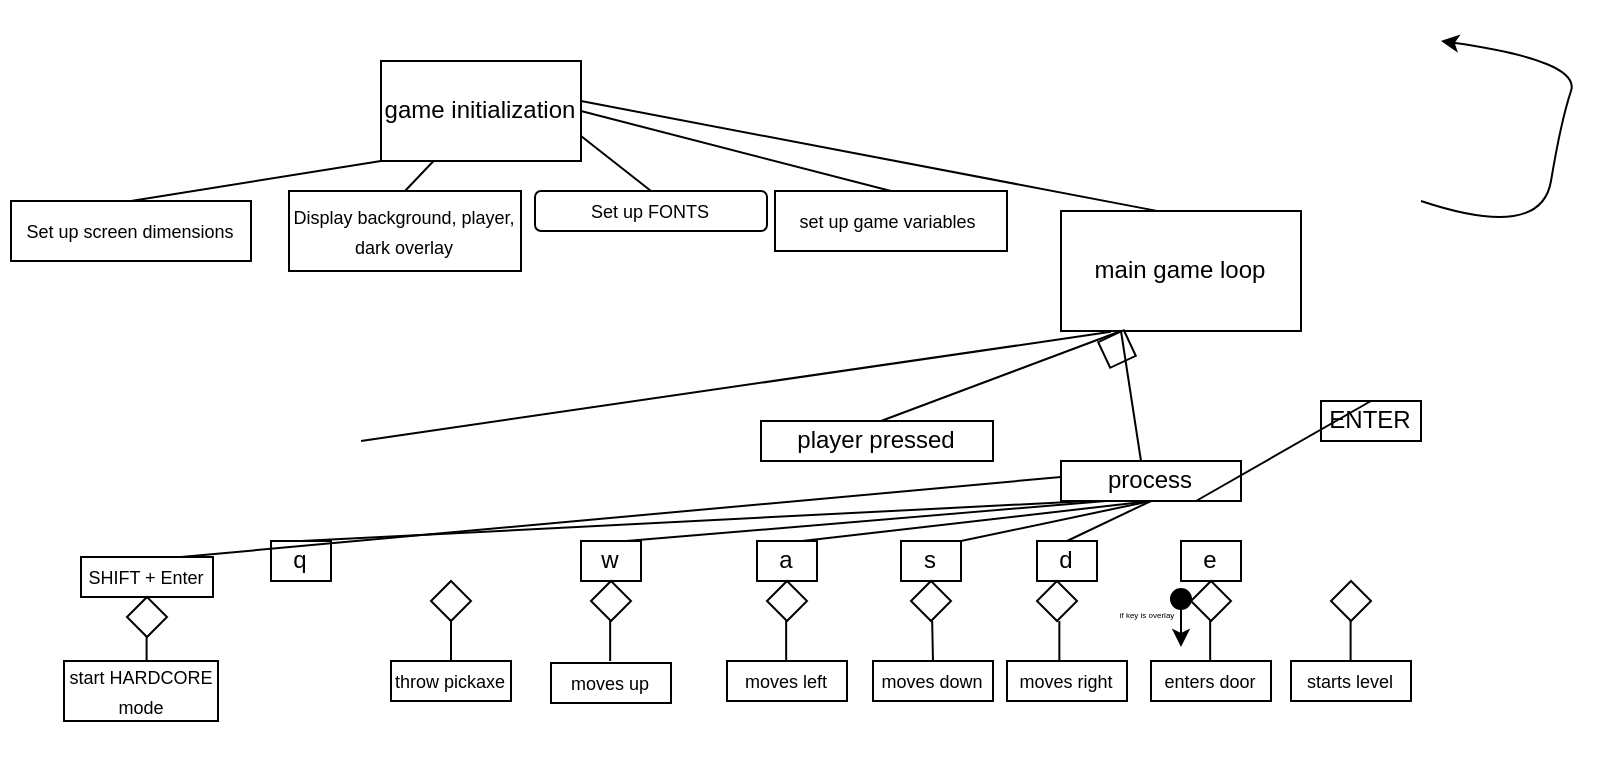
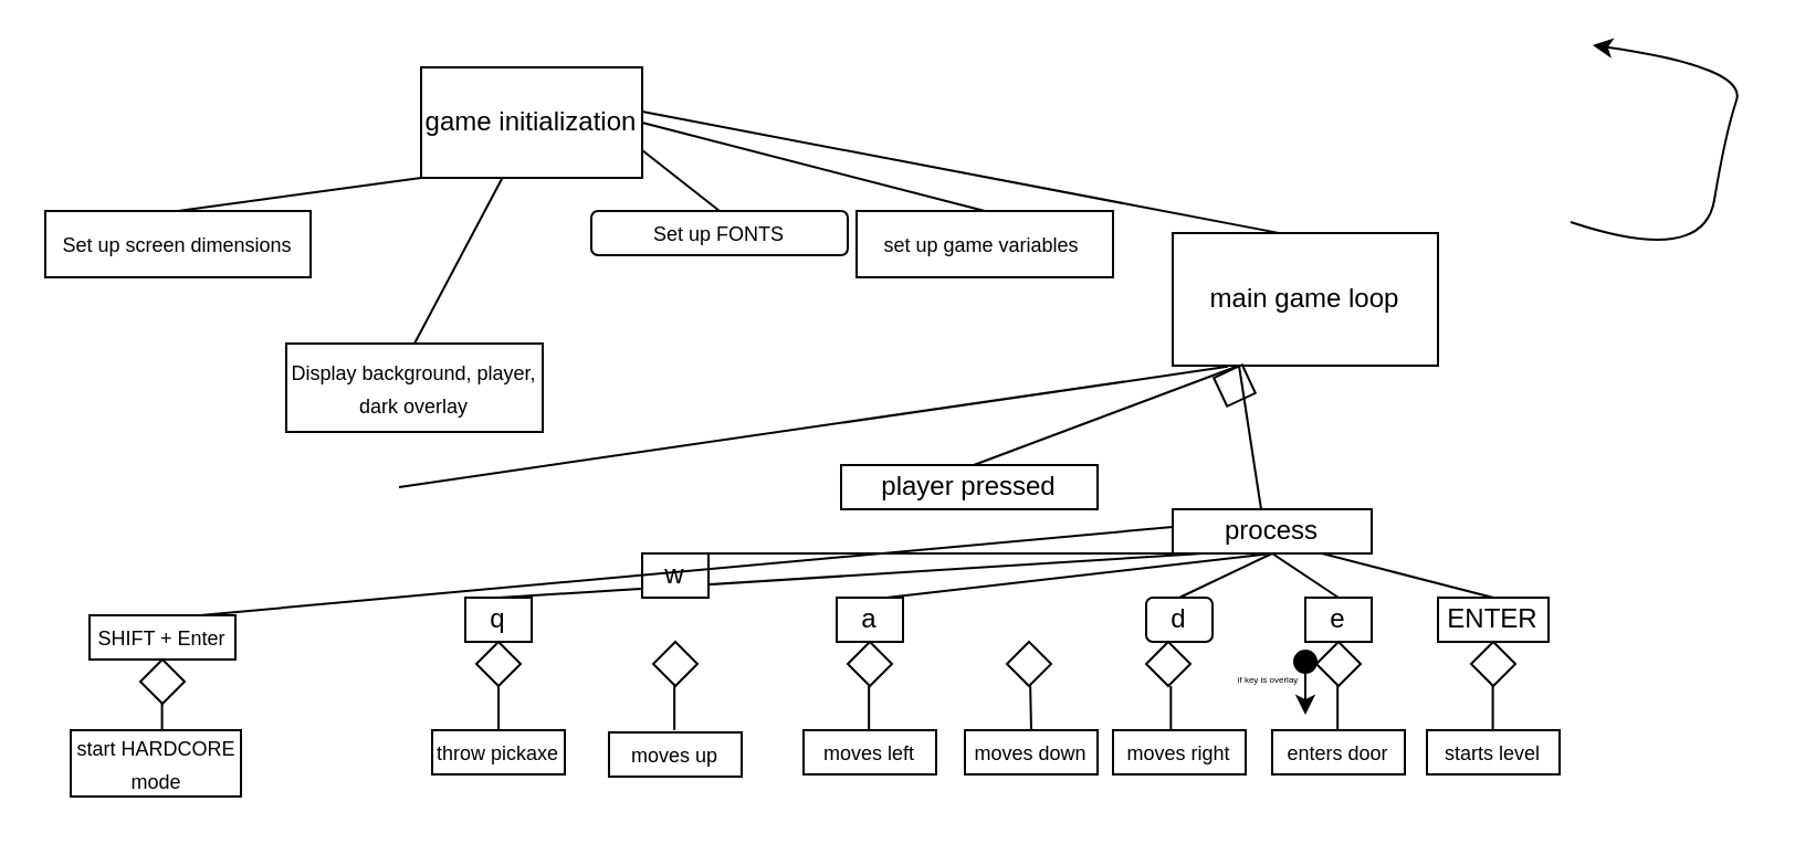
  <mxCell id="0" />
  <mxCell id="1" parent="0" />
  <mxCell id="2" value="game initialization" style="rounded=0;whiteSpace=wrap;html=1;" vertex="1" parent="1"><mxGeometry x="190" y="30" width="100" height="50" as="geometry" /></mxCell>
  <mxCell id="3" value="" style="endArrow=none;html=1;rounded=0;entryX=0;entryY=1;entryDx=0;entryDy=0;exitX=0.5;exitY=0;exitDx=0;exitDy=0;" edge="1" parent="1" source="4" target="2"><mxGeometry width="50" height="50" relative="1" as="geometry"><mxPoint x="290" y="80" as="sourcePoint" /><mxPoint x="370" y="60" as="targetPoint" /></mxGeometry></mxCell>
- <mxCell id="4" value="&lt;font style=&quot;font-size: 9px;&quot;&gt;Set up screen dimensions&lt;/font&gt;" style="rounded=0;whiteSpace=wrap;html=1;" vertex="1" parent="1"><mxGeometry x="5" y="100" width="120" height="30" as="geometry" /></mxCell>
- <mxCell id="5" value="&lt;font style=&quot;font-size: 9px;&quot;&gt;Display background, player, dark overlay&lt;/font&gt;" style="rounded=0;whiteSpace=wrap;html=1;" vertex="1" parent="1"><mxGeometry x="144" y="95" width="116" height="40" as="geometry" /></mxCell>
+ <mxCell id="4" value="&lt;font style=&quot;font-size: 9px;&quot;&gt;Set up screen dimensions&lt;/font&gt;" style="rounded=0;whiteSpace=wrap;html=1;" vertex="1" parent="1"><mxGeometry x="20" y="95" width="120" height="30" as="geometry" /></mxCell>
+ <mxCell id="5" value="&lt;font style=&quot;font-size: 9px;&quot;&gt;Display background, player, dark overlay&lt;/font&gt;" style="rounded=0;whiteSpace=wrap;html=1;" vertex="1" parent="1"><mxGeometry x="129" y="155" width="116" height="40" as="geometry" /></mxCell>
  <mxCell id="6" value="&lt;font style=&quot;font-size: 9px;&quot;&gt;Set up FONTS&lt;/font&gt;" style="whiteSpace=wrap;html=1;rounded=1;" vertex="1" parent="1"><mxGeometry x="267" y="95" width="116" height="20" as="geometry" /></mxCell>
  <mxCell id="7" value="" style="endArrow=none;html=1;rounded=0;exitX=0.5;exitY=0;exitDx=0;exitDy=0;entryX=1;entryY=0.75;entryDx=0;entryDy=0;" edge="1" parent="1" source="6" target="2"><mxGeometry width="50" height="50" relative="1" as="geometry"><mxPoint x="410" y="110" as="sourcePoint" /><mxPoint x="460" y="60" as="targetPoint" /></mxGeometry></mxCell>
  <mxCell id="8" value="" style="endArrow=none;html=1;rounded=0;exitX=0.5;exitY=0;exitDx=0;exitDy=0;" edge="1" parent="1" source="5" target="2"><mxGeometry width="50" height="50" relative="1" as="geometry"><mxPoint x="360" y="180" as="sourcePoint" /><mxPoint x="410" y="140" as="targetPoint" /></mxGeometry></mxCell>
  <mxCell id="9" value="" style="endArrow=none;html=1;rounded=0;exitX=0.47;exitY=0.026;exitDx=0;exitDy=0;exitPerimeter=0;" edge="1" parent="1" source="10"><mxGeometry width="50" height="50" relative="1" as="geometry"><mxPoint x="580" y="100" as="sourcePoint" /><mxPoint x="290" y="50" as="targetPoint" /></mxGeometry></mxCell>
  <mxCell id="10" value="main game loop" style="rounded=0;whiteSpace=wrap;html=1;" vertex="1" parent="1"><mxGeometry x="530" y="105" width="120" height="60" as="geometry" /></mxCell>
  <mxCell id="11" value="" style="curved=1;endArrow=classic;html=1;rounded=0;" edge="1" parent="1"><mxGeometry width="50" height="50" relative="1" as="geometry"><mxPoint x="710" y="100" as="sourcePoint" /><mxPoint x="720" y="20" as="targetPoint" /><Array as="points"><mxPoint x="770" y="120" /><mxPoint x="780" y="60" /><mxPoint x="790" y="30" /></Array></mxGeometry></mxCell>
  <mxCell id="12" value="&lt;font style=&quot;font-size: 9px;&quot;&gt;set up game variables&amp;nbsp;&lt;/font&gt;" style="rounded=0;whiteSpace=wrap;html=1;" vertex="1" parent="1"><mxGeometry x="387" y="95" width="116" height="30" as="geometry" /></mxCell>
  <mxCell id="13" value="" style="endArrow=none;html=1;rounded=0;exitX=0.5;exitY=0;exitDx=0;exitDy=0;entryX=1;entryY=0.5;entryDx=0;entryDy=0;" edge="1" parent="1" source="12" target="2"><mxGeometry width="50" height="50" relative="1" as="geometry"><mxPoint x="240" y="120" as="sourcePoint" /><mxPoint x="290" y="70" as="targetPoint" /></mxGeometry></mxCell>
  <mxCell id="14" value="" style="endArrow=none;html=1;rounded=0;entryX=0.208;entryY=1.007;entryDx=0;entryDy=0;entryPerimeter=0;" edge="1" parent="1" target="10"><mxGeometry width="50" height="50" relative="1" as="geometry"><mxPoint x="180" y="220" as="sourcePoint" /><mxPoint x="550" y="170" as="targetPoint" /></mxGeometry></mxCell>
  <mxCell id="15" value="" style="endArrow=none;html=1;rounded=0;entryX=0.25;entryY=1;entryDx=0;entryDy=0;" edge="1" parent="1" source="18" target="10"><mxGeometry width="50" height="50" relative="1" as="geometry"><mxPoint x="440" y="210" as="sourcePoint" /><mxPoint x="560" y="170" as="targetPoint" /></mxGeometry></mxCell>
  <mxCell id="16" value="player pressed" style="rounded=0;whiteSpace=wrap;html=1;" vertex="1" parent="1"><mxGeometry x="380" y="210" width="116" height="20" as="geometry" /></mxCell>
  <mxCell id="17" value="" style="endArrow=none;html=1;rounded=0;entryX=0.25;entryY=1;entryDx=0;entryDy=0;" edge="1" parent="1" target="10"><mxGeometry width="50" height="50" relative="1" as="geometry"><mxPoint x="440" y="210" as="sourcePoint" /><mxPoint x="560" y="165" as="targetPoint" /></mxGeometry></mxCell>
  <mxCell id="18" value="" style="rhombus;whiteSpace=wrap;html=1;rotation=20;" vertex="1" parent="1"><mxGeometry x="548" y="164" width="20" height="20" as="geometry" /></mxCell>
  <mxCell id="19" value="" style="endArrow=none;html=1;rounded=0;entryX=0.25;entryY=1;entryDx=0;entryDy=0;" edge="1" parent="1" target="10"><mxGeometry width="50" height="50" relative="1" as="geometry"><mxPoint x="570" y="230" as="sourcePoint" /><mxPoint x="590" y="190" as="targetPoint" /></mxGeometry></mxCell>
  <mxCell id="20" value="process" style="rounded=0;whiteSpace=wrap;html=1;" vertex="1" parent="1"><mxGeometry x="530" y="230" width="90" height="20" as="geometry" /></mxCell>
  <mxCell id="21" value="" style="endArrow=none;html=1;rounded=0;entryX=0.25;entryY=1;entryDx=0;entryDy=0;exitX=0.5;exitY=0;exitDx=0;exitDy=0;" edge="1" parent="1" source="22"><mxGeometry width="50" height="50" relative="1" as="geometry"><mxPoint x="310" y="270" as="sourcePoint" /><mxPoint x="544" y="250" as="targetPoint" /></mxGeometry></mxCell>
- <mxCell id="22" value="q" style="rounded=0;whiteSpace=wrap;html=1;" vertex="1" parent="1"><mxGeometry x="135" y="270" width="30" height="20" as="geometry" /></mxCell>
- <mxCell id="23" value="w" style="rounded=0;whiteSpace=wrap;html=1;" vertex="1" parent="1"><mxGeometry x="290" y="270" width="30" height="20" as="geometry" /></mxCell>
+ <mxCell id="22" value="q" style="rounded=0;whiteSpace=wrap;html=1;" vertex="1" parent="1"><mxGeometry x="210" y="270" width="30" height="20" as="geometry" /></mxCell>
+ <mxCell id="23" value="w" style="rounded=0;whiteSpace=wrap;html=1;" vertex="1" parent="1"><mxGeometry x="290" y="250" width="30" height="20" as="geometry" /></mxCell>
  <mxCell id="24" value="a" style="rounded=0;whiteSpace=wrap;html=1;" vertex="1" parent="1"><mxGeometry x="378" y="270" width="30" height="20" as="geometry" /></mxCell>
- <mxCell id="25" value="s" style="rounded=0;whiteSpace=wrap;html=1;" vertex="1" parent="1"><mxGeometry x="450" y="270" width="30" height="20" as="geometry" /></mxCell>
- <mxCell id="26" value="d" style="rounded=0;whiteSpace=wrap;html=1;" vertex="1" parent="1"><mxGeometry x="518" y="270" width="30" height="20" as="geometry" /></mxCell>
+ <mxCell id="26" value="d" style="whiteSpace=wrap;html=1;rounded=1;" vertex="1" parent="1"><mxGeometry x="518" y="270" width="30" height="20" as="geometry" /></mxCell>
  <mxCell id="27" value="e" style="rounded=0;whiteSpace=wrap;html=1;" vertex="1" parent="1"><mxGeometry x="590" y="270" width="30" height="20" as="geometry" /></mxCell>
- <mxCell id="28" value="ENTER" style="rounded=0;whiteSpace=wrap;html=1;" vertex="1" parent="1"><mxGeometry x="660" y="200" width="50" height="20" as="geometry" /></mxCell>
+ <mxCell id="28" value="ENTER" style="rounded=0;whiteSpace=wrap;html=1;" vertex="1" parent="1"><mxGeometry x="650" y="270" width="50" height="20" as="geometry" /></mxCell>
  <mxCell id="29" value="" style="endArrow=none;html=1;rounded=0;entryX=0.25;entryY=1;entryDx=0;entryDy=0;exitX=0.75;exitY=0;exitDx=0;exitDy=0;" edge="1" parent="1" source="23" target="20"><mxGeometry width="50" height="50" relative="1" as="geometry"><mxPoint x="315" y="280" as="sourcePoint" /><mxPoint x="554" y="260" as="targetPoint" /></mxGeometry></mxCell>
  <mxCell id="30" value="" style="endArrow=none;html=1;rounded=0;entryX=0.5;entryY=1;entryDx=0;entryDy=0;exitX=0.75;exitY=0;exitDx=0;exitDy=0;" edge="1" parent="1" source="24" target="20"><mxGeometry width="50" height="50" relative="1" as="geometry"><mxPoint x="393" y="280" as="sourcePoint" /><mxPoint x="563" y="260" as="targetPoint" /></mxGeometry></mxCell>
- <mxCell id="31" value="" style="endArrow=none;html=1;rounded=0;entryX=0.5;entryY=1;entryDx=0;entryDy=0;exitX=1;exitY=0;exitDx=0;exitDy=0;" edge="1" parent="1" source="25" target="20"><mxGeometry width="50" height="50" relative="1" as="geometry"><mxPoint x="456" y="280" as="sourcePoint" /><mxPoint x="585" y="260" as="targetPoint" /></mxGeometry></mxCell>
  <mxCell id="32" value="" style="endArrow=none;html=1;rounded=0;entryX=0.5;entryY=1;entryDx=0;entryDy=0;exitX=0.5;exitY=0;exitDx=0;exitDy=0;" edge="1" parent="1" source="26" target="20"><mxGeometry width="50" height="50" relative="1" as="geometry"><mxPoint x="510" y="280" as="sourcePoint" /><mxPoint x="585" y="260" as="targetPoint" /></mxGeometry></mxCell>
+ <mxCell id="33" value="" style="endArrow=none;html=1;rounded=0;entryX=0.5;entryY=1;entryDx=0;entryDy=0;exitX=0.5;exitY=0;exitDx=0;exitDy=0;" edge="1" parent="1" source="27" target="20"><mxGeometry width="50" height="50" relative="1" as="geometry"><mxPoint x="543" y="280" as="sourcePoint" /><mxPoint x="585" y="260" as="targetPoint" /></mxGeometry></mxCell>
  <mxCell id="34" value="" style="endArrow=none;html=1;rounded=0;entryX=0.75;entryY=1;entryDx=0;entryDy=0;exitX=0.5;exitY=0;exitDx=0;exitDy=0;" edge="1" parent="1" source="28" target="20"><mxGeometry width="50" height="50" relative="1" as="geometry"><mxPoint x="553" y="290" as="sourcePoint" /><mxPoint x="595" y="270" as="targetPoint" /></mxGeometry></mxCell>
  <mxCell id="35" value="" style="endArrow=none;html=1;rounded=0;" edge="1" parent="1"><mxGeometry width="50" height="50" relative="1" as="geometry"><mxPoint x="225" y="330" as="sourcePoint" /><mxPoint x="225" y="310" as="targetPoint" /></mxGeometry></mxCell>
  <mxCell id="36" value="" style="rhombus;whiteSpace=wrap;html=1;" vertex="1" parent="1"><mxGeometry x="215" y="290" width="20" height="20" as="geometry" /></mxCell>
  <mxCell id="37" value="" style="rhombus;whiteSpace=wrap;html=1;" vertex="1" parent="1"><mxGeometry x="295" y="290" width="20" height="20" as="geometry" /></mxCell>
  <mxCell id="38" value="" style="endArrow=none;html=1;rounded=0;" edge="1" parent="1"><mxGeometry width="50" height="50" relative="1" as="geometry"><mxPoint x="304.58" y="330" as="sourcePoint" /><mxPoint x="304.58" y="310" as="targetPoint" /></mxGeometry></mxCell>
  <mxCell id="39" value="" style="endArrow=none;html=1;rounded=0;" edge="1" parent="1"><mxGeometry width="50" height="50" relative="1" as="geometry"><mxPoint x="392.58" y="330" as="sourcePoint" /><mxPoint x="392.58" y="310" as="targetPoint" /></mxGeometry></mxCell>
  <mxCell id="40" value="" style="endArrow=none;html=1;rounded=0;" edge="1" parent="1"><mxGeometry width="50" height="50" relative="1" as="geometry"><mxPoint x="466" y="330" as="sourcePoint" /><mxPoint x="465.58" y="310" as="targetPoint" /></mxGeometry></mxCell>
  <mxCell id="41" value="" style="endArrow=none;html=1;rounded=0;" edge="1" parent="1"><mxGeometry width="50" height="50" relative="1" as="geometry"><mxPoint x="529.17" y="330" as="sourcePoint" /><mxPoint x="529.17" y="310" as="targetPoint" /></mxGeometry></mxCell>
  <mxCell id="42" value="" style="endArrow=none;html=1;rounded=0;" edge="1" parent="1"><mxGeometry width="50" height="50" relative="1" as="geometry"><mxPoint x="604.58" y="330" as="sourcePoint" /><mxPoint x="604.58" y="310" as="targetPoint" /></mxGeometry></mxCell>
  <mxCell id="43" value="" style="rhombus;whiteSpace=wrap;html=1;" vertex="1" parent="1"><mxGeometry x="383" y="290" width="20" height="20" as="geometry" /></mxCell>
  <mxCell id="44" value="" style="rhombus;whiteSpace=wrap;html=1;" vertex="1" parent="1"><mxGeometry x="455" y="290" width="20" height="20" as="geometry" /></mxCell>
  <mxCell id="45" value="" style="rhombus;whiteSpace=wrap;html=1;" vertex="1" parent="1"><mxGeometry x="518" y="290" width="20" height="20" as="geometry" /></mxCell>
  <mxCell id="46" value="" style="rhombus;whiteSpace=wrap;html=1;" vertex="1" parent="1"><mxGeometry x="595" y="290" width="20" height="20" as="geometry" /></mxCell>
  <mxCell id="47" value="&lt;font style=&quot;font-size: 9px;&quot;&gt;throw pickaxe&lt;/font&gt;" style="rounded=0;whiteSpace=wrap;html=1;" vertex="1" parent="1"><mxGeometry x="195" y="330" width="60" height="20" as="geometry" /></mxCell>
  <mxCell id="48" value="&lt;font style=&quot;font-size: 9px;&quot;&gt;moves up&lt;/font&gt;" style="rounded=0;whiteSpace=wrap;html=1;" vertex="1" parent="1"><mxGeometry x="275" y="331" width="60" height="20" as="geometry" /></mxCell>
  <mxCell id="49" value="&lt;font style=&quot;font-size: 9px;&quot;&gt;moves left&lt;/font&gt;" style="rounded=0;whiteSpace=wrap;html=1;" vertex="1" parent="1"><mxGeometry x="363" y="330" width="60" height="20" as="geometry" /></mxCell>
  <mxCell id="50" value="&lt;font style=&quot;font-size: 9px;&quot;&gt;moves down&lt;/font&gt;" style="rounded=0;whiteSpace=wrap;html=1;" vertex="1" parent="1"><mxGeometry x="436" y="330" width="60" height="20" as="geometry" /></mxCell>
  <mxCell id="51" value="&lt;font style=&quot;font-size: 9px;&quot;&gt;moves right&lt;/font&gt;" style="rounded=0;whiteSpace=wrap;html=1;" vertex="1" parent="1"><mxGeometry x="503" y="330" width="60" height="20" as="geometry" /></mxCell>
  <mxCell id="52" value="&lt;font style=&quot;font-size: 9px;&quot;&gt;enters door&lt;/font&gt;" style="rounded=0;whiteSpace=wrap;html=1;" vertex="1" parent="1"><mxGeometry x="575" y="330" width="60" height="20" as="geometry" /></mxCell>
  <mxCell id="53" value="" style="ellipse;whiteSpace=wrap;html=1;aspect=fixed;fillColor=#000000;" vertex="1" parent="1"><mxGeometry x="585" y="294" width="10" height="10" as="geometry" /></mxCell>
  <mxCell id="54" value="" style="endArrow=classic;html=1;rounded=0;exitX=0.5;exitY=1;exitDx=0;exitDy=0;" edge="1" parent="1"><mxGeometry width="50" height="50" relative="1" as="geometry"><mxPoint x="590" y="303" as="sourcePoint" /><mxPoint x="590" y="323" as="targetPoint" /></mxGeometry></mxCell>
  <mxCell id="55" value="&lt;font style=&quot;font-size: 4px;&quot;&gt;if key is overlay&lt;/font&gt;" style="text;html=1;align=center;verticalAlign=middle;resizable=0;points=[];autosize=1;strokeColor=none;fillColor=none;" vertex="1" parent="1"><mxGeometry x="548" y="290" width="50" height="30" as="geometry" /></mxCell>
  <mxCell id="56" value="" style="rhombus;whiteSpace=wrap;html=1;" vertex="1" parent="1"><mxGeometry x="665" y="290" width="20" height="20" as="geometry" /></mxCell>
  <mxCell id="57" value="" style="endArrow=none;html=1;rounded=0;" edge="1" parent="1"><mxGeometry width="50" height="50" relative="1" as="geometry"><mxPoint x="674.8" y="330" as="sourcePoint" /><mxPoint x="674.8" y="310" as="targetPoint" /></mxGeometry></mxCell>
  <mxCell id="58" value="&lt;font style=&quot;font-size: 9px;&quot;&gt;starts level&lt;/font&gt;" style="rounded=0;whiteSpace=wrap;html=1;" vertex="1" parent="1"><mxGeometry x="645" y="330" width="60" height="20" as="geometry" /></mxCell>
  <mxCell id="59" value="" style="endArrow=none;html=1;rounded=0;entryX=0.25;entryY=1;entryDx=0;entryDy=0;" edge="1" parent="1"><mxGeometry width="50" height="50" relative="1" as="geometry"><mxPoint x="90" y="278" as="sourcePoint" /><mxPoint x="530" y="238" as="targetPoint" /></mxGeometry></mxCell>
  <mxCell id="60" value="&lt;font style=&quot;font-size: 9px;&quot;&gt;SHIFT + Enter&lt;/font&gt;" style="rounded=0;whiteSpace=wrap;html=1;" vertex="1" parent="1"><mxGeometry x="40" y="278" width="66" height="20" as="geometry" /></mxCell>
  <mxCell id="61" value="" style="rhombus;whiteSpace=wrap;html=1;" vertex="1" parent="1"><mxGeometry x="63" y="298" width="20" height="20" as="geometry" /></mxCell>
  <mxCell id="62" value="" style="endArrow=none;html=1;rounded=0;" edge="1" parent="1"><mxGeometry width="50" height="50" relative="1" as="geometry"><mxPoint x="72.8" y="338" as="sourcePoint" /><mxPoint x="72.8" y="318" as="targetPoint" /></mxGeometry></mxCell>
  <mxCell id="63" value="&lt;font style=&quot;font-size: 9px;&quot;&gt;start HARDCORE mode&lt;/font&gt;" style="rounded=0;whiteSpace=wrap;html=1;" vertex="1" parent="1"><mxGeometry x="31.5" y="330" width="77" height="30" as="geometry" /></mxCell>
